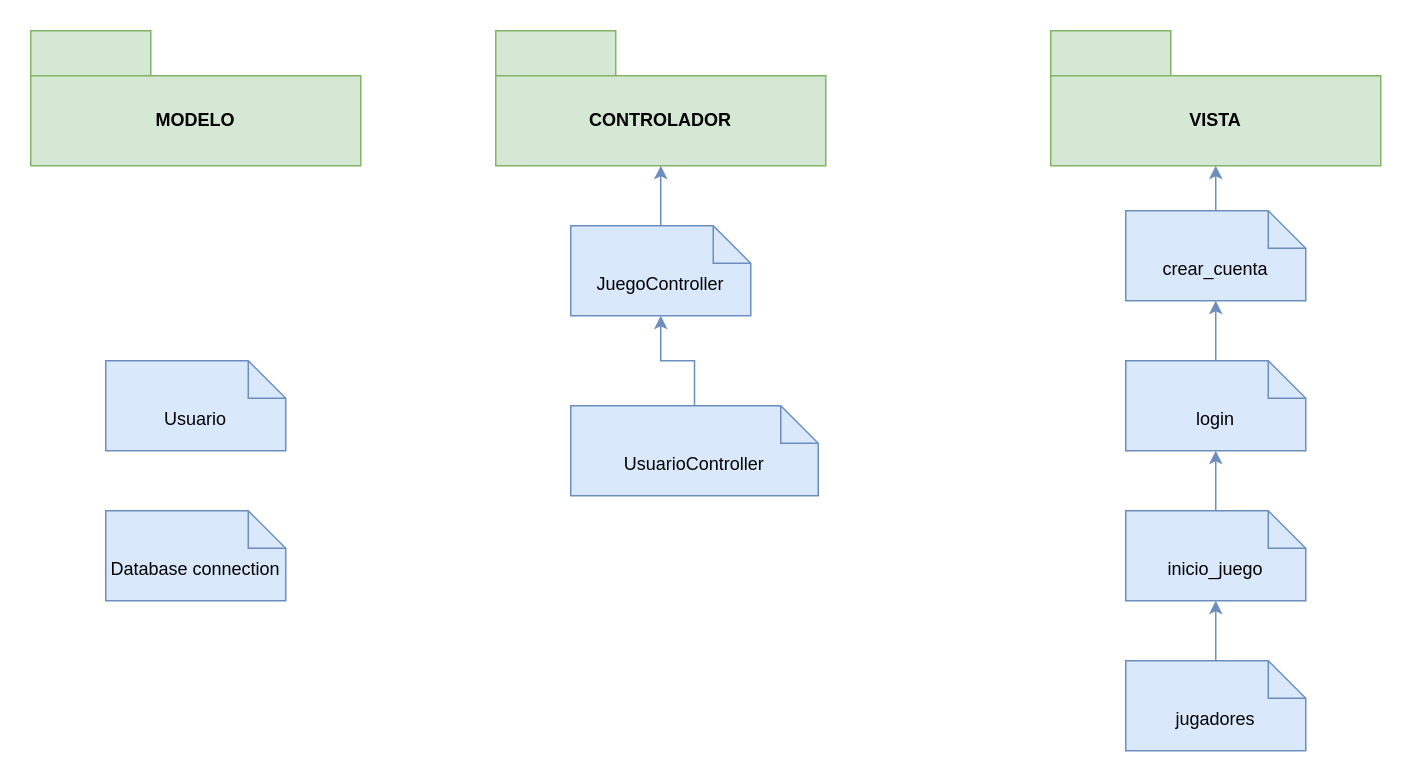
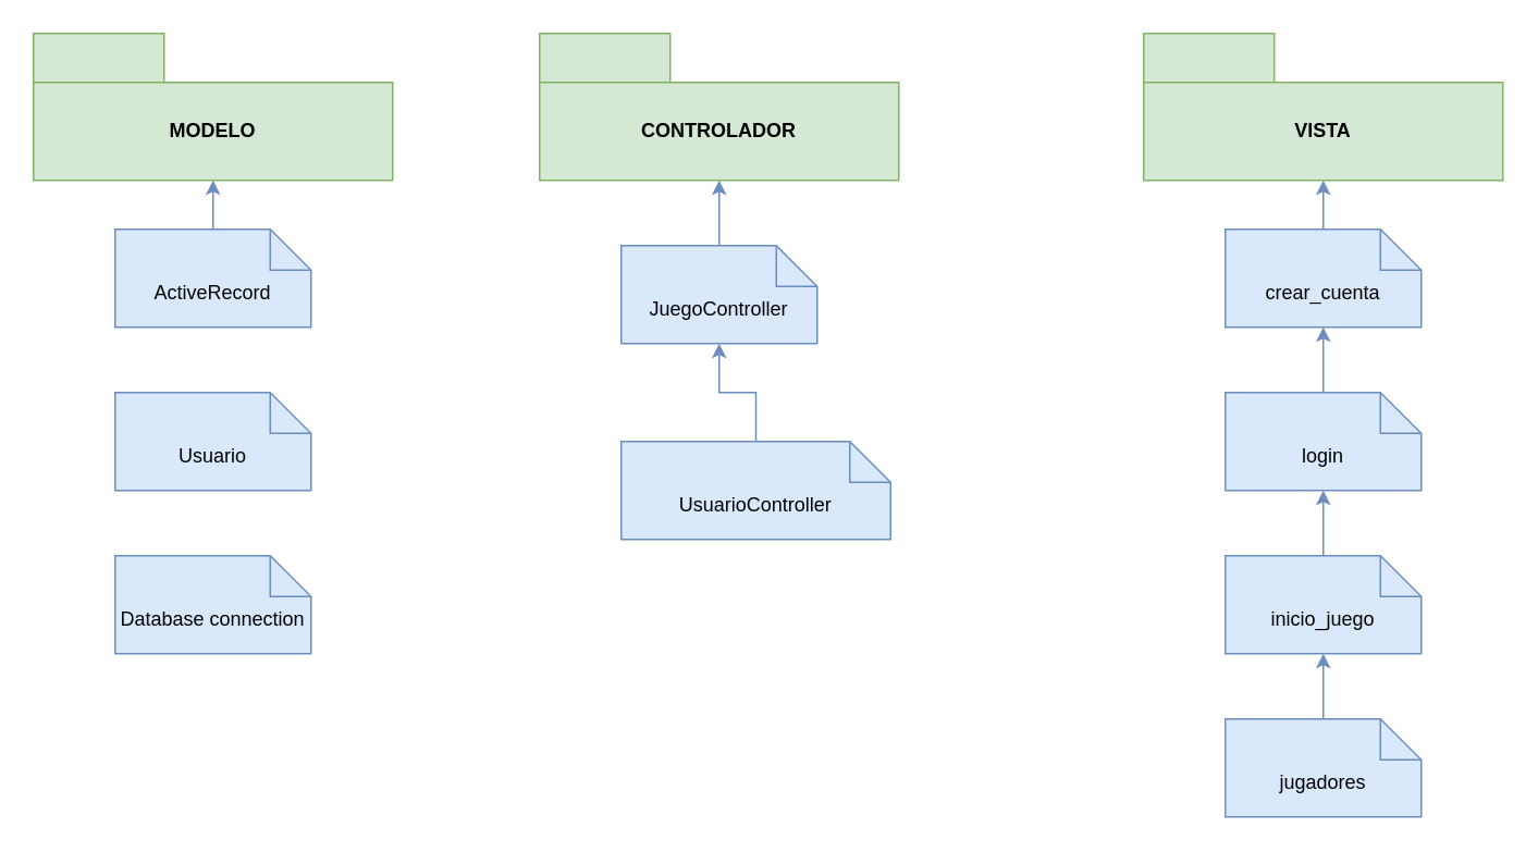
  <mxCell id="0" />
  <mxCell id="1" parent="0" />
  <mxCell id="2" value="MODELO" style="shape=folder;fontStyle=1;tabWidth=80;tabHeight=30;tabPosition=left;html=1;boundedLbl=1;whiteSpace=wrap;fillColor=#d5e8d4;strokeColor=#82b366;" vertex="1" parent="1"><mxGeometry x="20" y="20" width="220" height="90" as="geometry" /></mxCell>
+ <mxCell id="3" value="" style="edgeStyle=orthogonalEdgeStyle;rounded=0;orthogonalLoop=1;jettySize=auto;html=1;fillColor=#dae8fc;strokeColor=#6c8ebf;" edge="1" parent="1" source="4" target="2"><mxGeometry relative="1" as="geometry" /></mxCell>
+ <mxCell id="4" value="ActiveRecord&lt;div&gt;&lt;br&gt;&lt;/div&gt;" style="shape=note2;boundedLbl=1;whiteSpace=wrap;html=1;size=25;verticalAlign=top;align=center;fillColor=#dae8fc;strokeColor=#6c8ebf;" vertex="1" parent="1"><mxGeometry x="70" y="140" width="120" height="60" as="geometry" /></mxCell>
  <mxCell id="5" value="&lt;div&gt;Usuario&lt;/div&gt;" style="shape=note2;boundedLbl=1;whiteSpace=wrap;html=1;size=25;verticalAlign=top;align=center;fillColor=#dae8fc;strokeColor=#6c8ebf;" vertex="1" parent="1"><mxGeometry x="70" y="240" width="120" height="60" as="geometry" /></mxCell>
  <mxCell id="6" value="CONTROLADOR" style="shape=folder;fontStyle=1;tabWidth=80;tabHeight=30;tabPosition=left;html=1;boundedLbl=1;whiteSpace=wrap;fillColor=#d5e8d4;strokeColor=#82b366;" vertex="1" parent="1"><mxGeometry x="330" y="20" width="220" height="90" as="geometry" /></mxCell>
  <mxCell id="7" value="&lt;div&gt;Database connection&lt;/div&gt;" style="shape=note2;boundedLbl=1;whiteSpace=wrap;html=1;size=25;verticalAlign=top;align=center;fillColor=#dae8fc;strokeColor=#6c8ebf;" vertex="1" parent="1"><mxGeometry x="70" y="340" width="120" height="60" as="geometry" /></mxCell>
  <mxCell id="8" value="" style="edgeStyle=orthogonalEdgeStyle;rounded=0;orthogonalLoop=1;jettySize=auto;html=1;fillColor=#dae8fc;strokeColor=#6c8ebf;" edge="1" parent="1" source="9" target="6"><mxGeometry relative="1" as="geometry" /></mxCell>
  <mxCell id="9" value="&lt;div&gt;JuegoController&lt;/div&gt;" style="shape=note2;boundedLbl=1;whiteSpace=wrap;html=1;size=25;verticalAlign=top;align=center;fillColor=#dae8fc;strokeColor=#6c8ebf;" vertex="1" parent="1"><mxGeometry x="380" y="150" width="120" height="60" as="geometry" /></mxCell>
  <mxCell id="10" value="" style="edgeStyle=orthogonalEdgeStyle;rounded=0;orthogonalLoop=1;jettySize=auto;html=1;fillColor=#dae8fc;strokeColor=#6c8ebf;" edge="1" parent="1" source="11" target="9"><mxGeometry relative="1" as="geometry" /></mxCell>
  <mxCell id="11" value="&lt;div&gt;UsuarioController&lt;/div&gt;" style="shape=note2;boundedLbl=1;whiteSpace=wrap;html=1;size=25;verticalAlign=top;align=center;fillColor=#dae8fc;strokeColor=#6c8ebf;" vertex="1" parent="1"><mxGeometry x="380" y="270" width="165" height="60" as="geometry" /></mxCell>
  <mxCell id="12" value="VISTA" style="shape=folder;fontStyle=1;tabWidth=80;tabHeight=30;tabPosition=left;html=1;boundedLbl=1;whiteSpace=wrap;fillColor=#d5e8d4;strokeColor=#82b366;" vertex="1" parent="1"><mxGeometry x="700" y="20" width="220" height="90" as="geometry" /></mxCell>
  <mxCell id="13" value="" style="edgeStyle=orthogonalEdgeStyle;rounded=0;orthogonalLoop=1;jettySize=auto;html=1;fillColor=#dae8fc;strokeColor=#6c8ebf;" edge="1" parent="1" source="14"><mxGeometry relative="1" as="geometry"><mxPoint x="810" y="110" as="targetPoint" /></mxGeometry></mxCell>
  <mxCell id="14" value="&lt;div&gt;crear_cuenta&lt;/div&gt;" style="shape=note2;boundedLbl=1;whiteSpace=wrap;html=1;size=25;verticalAlign=top;align=center;fillColor=#dae8fc;strokeColor=#6c8ebf;" vertex="1" parent="1"><mxGeometry x="750" y="140" width="120" height="60" as="geometry" /></mxCell>
  <mxCell id="15" value="" style="edgeStyle=orthogonalEdgeStyle;rounded=0;orthogonalLoop=1;jettySize=auto;html=1;fillColor=#dae8fc;strokeColor=#6c8ebf;" edge="1" parent="1" source="16" target="14"><mxGeometry relative="1" as="geometry" /></mxCell>
  <mxCell id="16" value="&lt;div&gt;login&lt;/div&gt;" style="shape=note2;boundedLbl=1;whiteSpace=wrap;html=1;size=25;verticalAlign=top;align=center;fillColor=#dae8fc;strokeColor=#6c8ebf;" vertex="1" parent="1"><mxGeometry x="750" y="240" width="120" height="60" as="geometry" /></mxCell>
  <mxCell id="17" value="" style="edgeStyle=orthogonalEdgeStyle;rounded=0;orthogonalLoop=1;jettySize=auto;html=1;fillColor=#dae8fc;strokeColor=#6c8ebf;" edge="1" parent="1" source="18" target="16"><mxGeometry relative="1" as="geometry" /></mxCell>
  <mxCell id="18" value="&lt;div&gt;inicio_juego&lt;/div&gt;" style="shape=note2;boundedLbl=1;whiteSpace=wrap;html=1;size=25;verticalAlign=top;align=center;fillColor=#dae8fc;strokeColor=#6c8ebf;" vertex="1" parent="1"><mxGeometry x="750" y="340" width="120" height="60" as="geometry" /></mxCell>
  <mxCell id="19" value="" style="edgeStyle=orthogonalEdgeStyle;rounded=0;orthogonalLoop=1;jettySize=auto;html=1;fillColor=#dae8fc;strokeColor=#6c8ebf;" edge="1" parent="1" source="20" target="18"><mxGeometry relative="1" as="geometry" /></mxCell>
  <mxCell id="20" value="&lt;div&gt;jugadores&lt;/div&gt;" style="shape=note2;boundedLbl=1;whiteSpace=wrap;html=1;size=25;verticalAlign=top;align=center;fillColor=#dae8fc;strokeColor=#6c8ebf;" vertex="1" parent="1"><mxGeometry x="750" y="440" width="120" height="60" as="geometry" /></mxCell>
